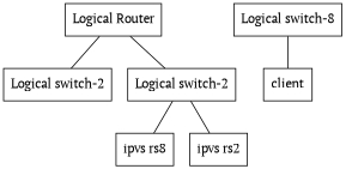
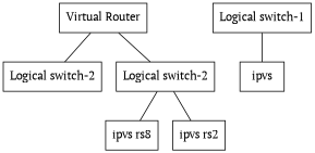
  graph {
    fontname="PT Serif"
    node [fontname="PT Serif" shape=box]
    edge [fontname="PT Serif"]
-   n1 [label="Logical Router"]
+   n1 [label="Virtual Router"]
    n2 [label="Logical switch-2"]
    n3 [label="Logical switch-2"]
    n4 [label="ipvs rs8"]
    n5 [label="ipvs rs2"]
-   n6 [label="Logical switch-8"]
-   client
+   n6 [label="Logical switch-1"]
+   client [label=ipvs]
    n1 -- n2
    n1 -- n3
    n3 -- n4
    n3 -- n5
    n6 -- client
  }
